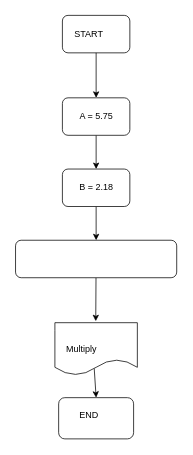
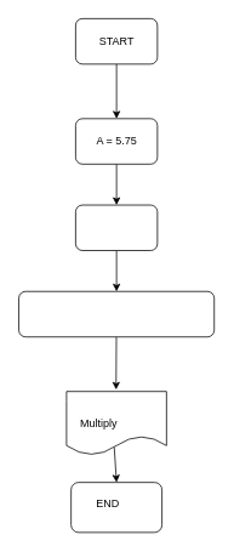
  <mxCell id="0" />
  <mxCell id="1" parent="0" />
  <mxCell id="2" value="" style="rounded=1;whiteSpace=wrap;html=1;" parent="1" vertex="1"><mxGeometry x="82.5" y="20" width="90" height="50" as="geometry" /></mxCell>
  <mxCell id="3" style="edgeStyle=orthogonalEdgeStyle;rounded=0;orthogonalLoop=1;jettySize=auto;html=1;entryX=0.5;entryY=0;entryDx=0;entryDy=0;exitX=0.5;exitY=1;exitDx=0;exitDy=0;" parent="1" source="2" target="6" edge="1"><mxGeometry relative="1" as="geometry"><mxPoint x="127.5" y="95" as="sourcePoint" /></mxGeometry></mxCell>
- <mxCell id="4" value="START" style="text;html=1;strokeColor=none;fillColor=none;align=center;verticalAlign=middle;whiteSpace=wrap;rounded=0;" parent="1" vertex="1"><mxGeometry x="92.5" y="32.5" width="50" height="25" as="geometry" /></mxCell>
+ <mxCell id="4" value="START" style="text;html=1;strokeColor=none;fillColor=none;align=center;verticalAlign=middle;whiteSpace=wrap;rounded=0;" parent="1" vertex="1"><mxGeometry x="102.5" y="32.5" width="50" height="25" as="geometry" /></mxCell>
  <mxCell id="5" style="edgeStyle=orthogonalEdgeStyle;rounded=0;orthogonalLoop=1;jettySize=auto;html=1;entryX=0.5;entryY=0;entryDx=0;entryDy=0;" parent="1" source="6" target="9" edge="1"><mxGeometry relative="1" as="geometry" /></mxCell>
  <mxCell id="6" value="" style="rounded=1;whiteSpace=wrap;html=1;" parent="1" vertex="1"><mxGeometry x="82.5" y="130" width="90" height="50" as="geometry" /></mxCell>
  <mxCell id="7" value="A = 5.75" style="text;html=1;strokeColor=none;fillColor=none;align=center;verticalAlign=middle;whiteSpace=wrap;rounded=0;" parent="1" vertex="1"><mxGeometry x="97.5" y="140" width="60" height="30" as="geometry" /></mxCell>
  <mxCell id="8" style="edgeStyle=orthogonalEdgeStyle;rounded=0;orthogonalLoop=1;jettySize=auto;html=1;entryX=0.5;entryY=0;entryDx=0;entryDy=0;" parent="1" source="9" target="12" edge="1"><mxGeometry relative="1" as="geometry" /></mxCell>
  <mxCell id="9" value="" style="rounded=1;whiteSpace=wrap;html=1;" parent="1" vertex="1"><mxGeometry x="82.5" y="225" width="90" height="50" as="geometry" /></mxCell>
- <mxCell id="10" value="B = 2.18" style="text;html=1;strokeColor=none;fillColor=none;align=center;verticalAlign=middle;whiteSpace=wrap;rounded=0;" parent="1" vertex="1"><mxGeometry x="97.5" y="235" width="60" height="30" as="geometry" /></mxCell>
  <mxCell id="11" style="edgeStyle=none;html=1;entryX=0.495;entryY=0.216;entryDx=0;entryDy=0;entryPerimeter=0;" edge="1" parent="1" source="12"><mxGeometry relative="1" as="geometry"><mxPoint x="127" y="428.02" as="targetPoint" /></mxGeometry></mxCell>
  <mxCell id="12" value="" style="rounded=1;whiteSpace=wrap;html=1;" parent="1" vertex="1"><mxGeometry x="20" y="320" width="215" height="50" as="geometry" /></mxCell>
  <mxCell id="13" value="" style="rounded=1;whiteSpace=wrap;html=1;" parent="1" vertex="1"><mxGeometry x="77.5" y="530" width="100" height="55" as="geometry" /></mxCell>
  <mxCell id="14" value="END" style="text;html=1;strokeColor=none;fillColor=none;align=center;verticalAlign=middle;whiteSpace=wrap;rounded=0;" parent="1" vertex="1"><mxGeometry x="87.5" y="537.5" width="60" height="30" as="geometry" /></mxCell>
  <mxCell id="15" style="edgeStyle=none;html=1;entryX=0.5;entryY=0;entryDx=0;entryDy=0;exitX=0.477;exitY=0.871;exitDx=0;exitDy=0;exitPerimeter=0;" edge="1" parent="1" source="16" target="13"><mxGeometry relative="1" as="geometry" /></mxCell>
  <mxCell id="16" value="" style="shape=document;whiteSpace=wrap;html=1;boundedLbl=1;" vertex="1" parent="1"><mxGeometry x="72.5" y="430" width="110" height="70" as="geometry" /></mxCell>
  <mxCell id="17" value="Multiply" style="text;html=1;strokeColor=none;fillColor=none;align=center;verticalAlign=middle;whiteSpace=wrap;rounded=0;" vertex="1" parent="1"><mxGeometry x="77.5" y="450" width="60" height="30" as="geometry" /></mxCell>
